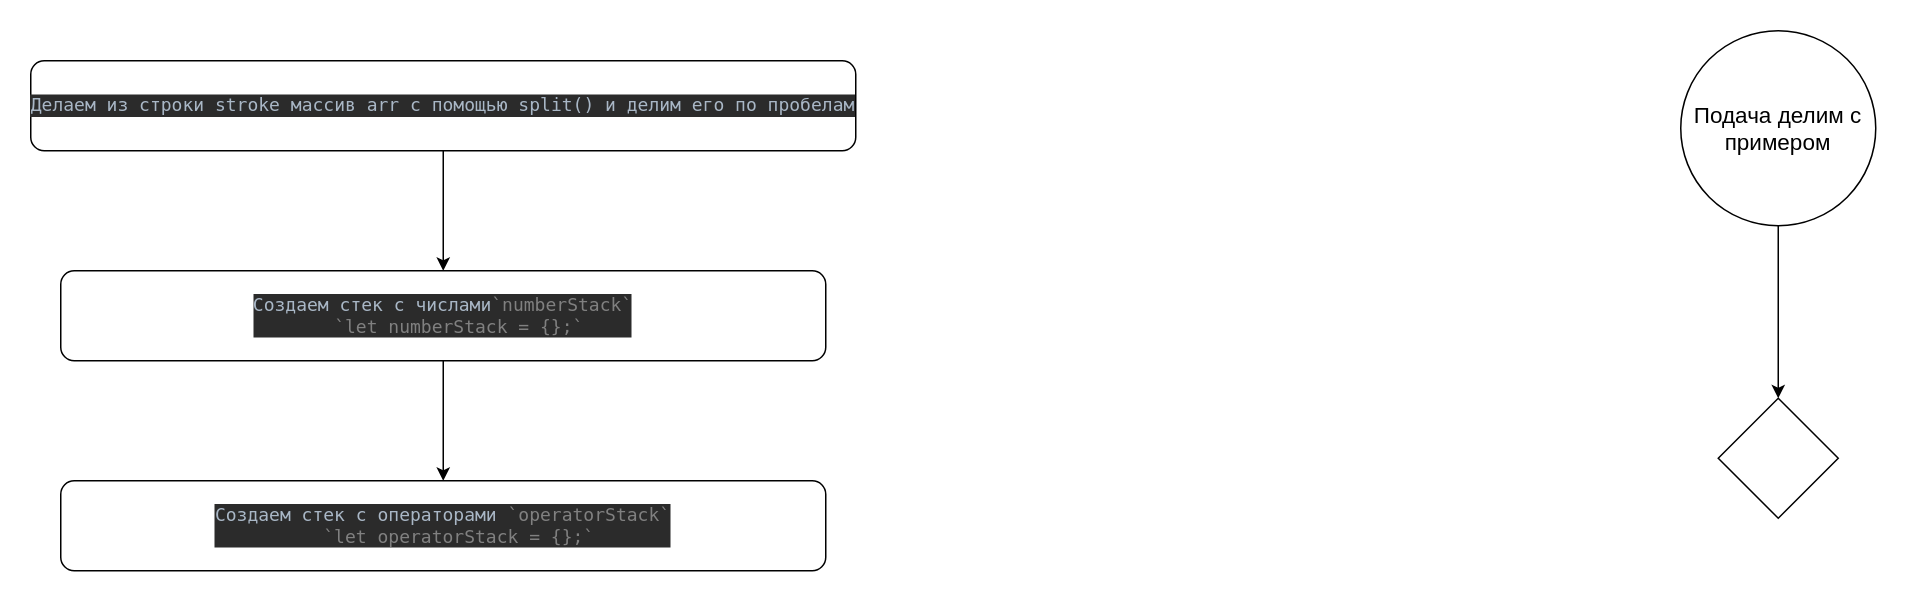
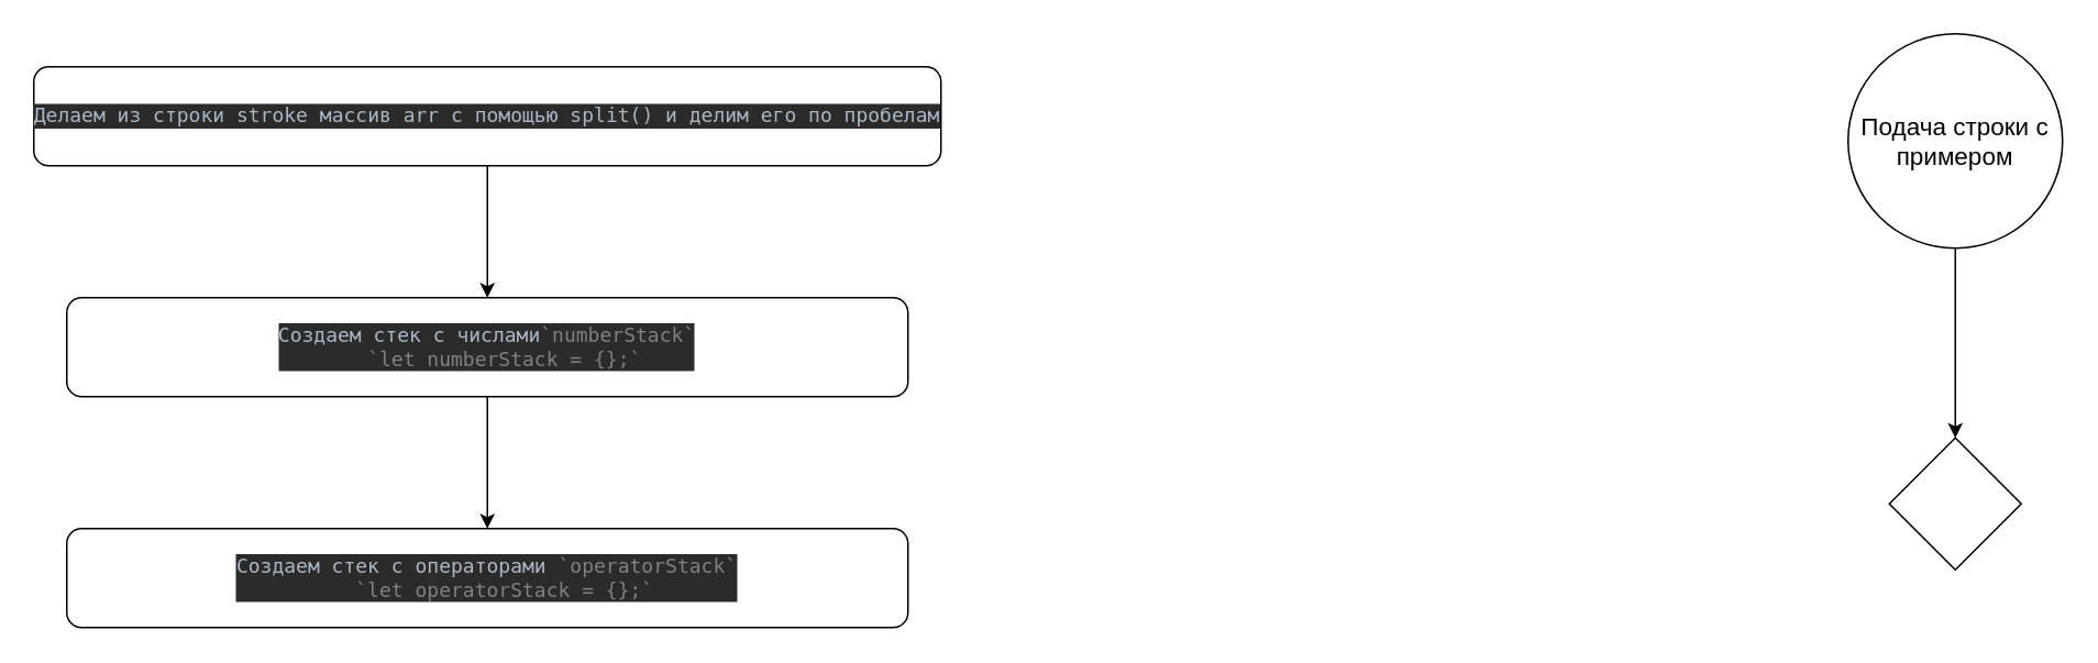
  <mxCell id="0" />
  <mxCell id="1" parent="0" />
  <mxCell id="2" value="" style="edgeStyle=orthogonalEdgeStyle;curved=0;rounded=1;sketch=0;orthogonalLoop=1;jettySize=auto;html=1;" parent="1" source="3" edge="1"><mxGeometry relative="1" as="geometry"><mxPoint x="1185" y="265" as="targetPoint" /></mxGeometry></mxCell>
- <mxCell id="3" value="&lt;font style=&quot;font-size: 15px&quot;&gt;Подача делим с примером&lt;/font&gt;" style="ellipse;whiteSpace=wrap;html=1;aspect=fixed;rounded=0;sketch=0;" parent="1" vertex="1"><mxGeometry x="1120" y="20" width="130" height="130" as="geometry" /></mxCell>
+ <mxCell id="3" value="&lt;font style=&quot;font-size: 15px&quot;&gt;Подача строки с примером&lt;/font&gt;" style="ellipse;whiteSpace=wrap;html=1;aspect=fixed;rounded=0;sketch=0;" parent="1" vertex="1"><mxGeometry x="1120" y="20" width="130" height="130" as="geometry" /></mxCell>
  <mxCell id="4" value="" style="edgeStyle=orthogonalEdgeStyle;curved=0;rounded=1;sketch=0;orthogonalLoop=1;jettySize=auto;html=1;" parent="1" source="5" target="7" edge="1"><mxGeometry relative="1" as="geometry" /></mxCell>
  <mxCell id="5" value="&lt;pre style=&quot;background-color: #2b2b2b ; color: #a9b7c6 ; font-family: &amp;#34;jetbrains mono&amp;#34; , monospace ; font-size: 9 8pt&quot;&gt;&lt;pre style=&quot;font-family: &amp;#34;jetbrains mono&amp;#34; , monospace&quot;&gt;Делаем из строки stroke массив arr с помощью split() и делим его по пробелам&lt;/pre&gt;&lt;/pre&gt;" style="rounded=1;whiteSpace=wrap;html=1;sketch=0;" parent="1" vertex="1"><mxGeometry x="20" y="40" width="550" height="60" as="geometry" /></mxCell>
  <mxCell id="6" value="" style="edgeStyle=orthogonalEdgeStyle;curved=0;rounded=1;sketch=0;orthogonalLoop=1;jettySize=auto;html=1;" parent="1" source="7" target="8" edge="1"><mxGeometry relative="1" as="geometry" /></mxCell>
  <mxCell id="7" value="&lt;pre style=&quot;background-color: #2b2b2b ; color: #a9b7c6 ; font-family: &amp;#34;jetbrains mono&amp;#34; , monospace ; font-size: 9 8pt&quot;&gt;Создаем стек с числами&lt;span style=&quot;color: #808080&quot;&gt;`numberStack`&lt;br&gt;&lt;/span&gt;&lt;span style=&quot;color: #808080&quot;&gt;   `let numberStack = {};`&lt;/span&gt;&lt;/pre&gt;" style="whiteSpace=wrap;html=1;rounded=1;sketch=0;" parent="1" vertex="1"><mxGeometry x="40" y="180" width="510" height="60" as="geometry" /></mxCell>
  <mxCell id="8" value="&lt;pre style=&quot;background-color: #2b2b2b ; color: #a9b7c6 ; font-family: &amp;#34;jetbrains mono&amp;#34; , monospace ; font-size: 9 8pt&quot;&gt;Создаем стек с операторами &lt;span style=&quot;color: #808080&quot;&gt;`operatorStack`&lt;br&gt;&lt;/span&gt;&lt;span style=&quot;color: #808080&quot;&gt;   `let operatorStack = {};`&lt;/span&gt;&lt;/pre&gt;" style="whiteSpace=wrap;html=1;rounded=1;sketch=0;" parent="1" vertex="1"><mxGeometry x="40" y="320" width="510" height="60" as="geometry" /></mxCell>
  <mxCell id="9" value="" style="rhombus;whiteSpace=wrap;html=1;rounded=0;sketch=0;" parent="1" vertex="1"><mxGeometry x="1145" y="265" width="80" height="80" as="geometry" /></mxCell>
